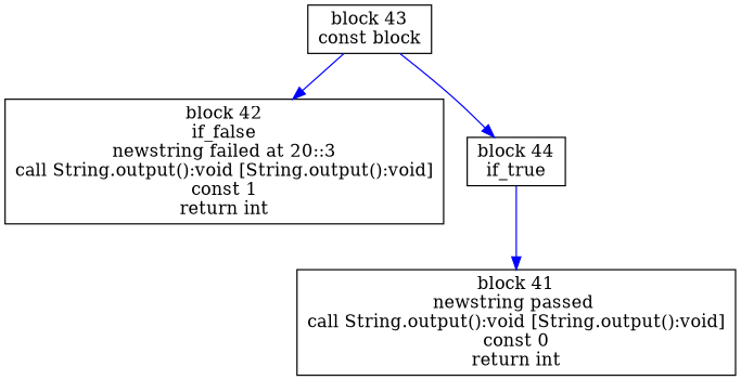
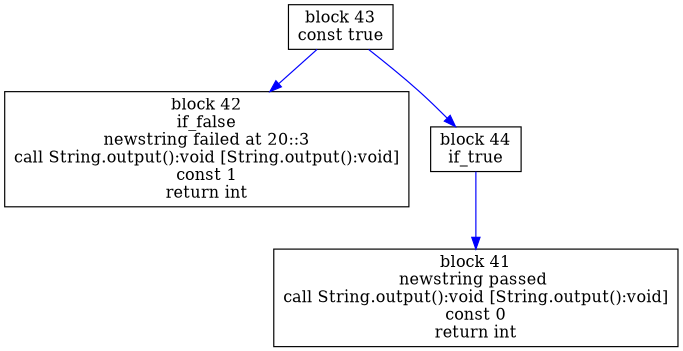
  digraph {
    node [shape=box]
    edge [color=blue fontsize=8]
-   n1 [label="block 43\nconst block"]
+   n1 [label="block 43\nconst true"]
    n2 [label="block 42\nif_false\nnewstring failed at 20::3\ncall String.output():void [String.output():void]\nconst 1\nreturn int"]
    n3 [label="block 44\nif_true"]
    n4 [label="block 41\nnewstring passed \ncall String.output():void [String.output():void]\nconst 0\nreturn int"]
    n1 -> n2
    n1 -> n3
    n3 -> n4
  }
